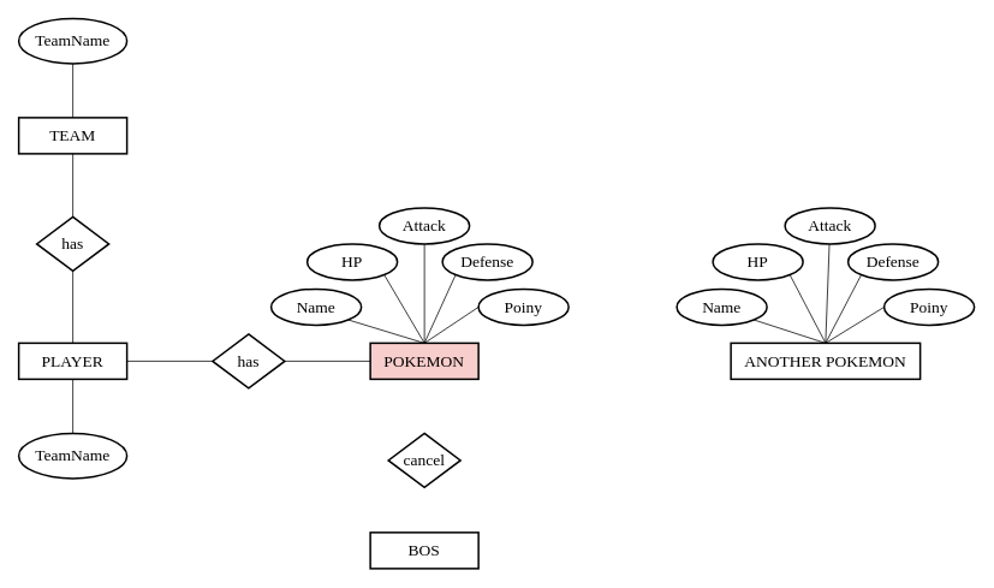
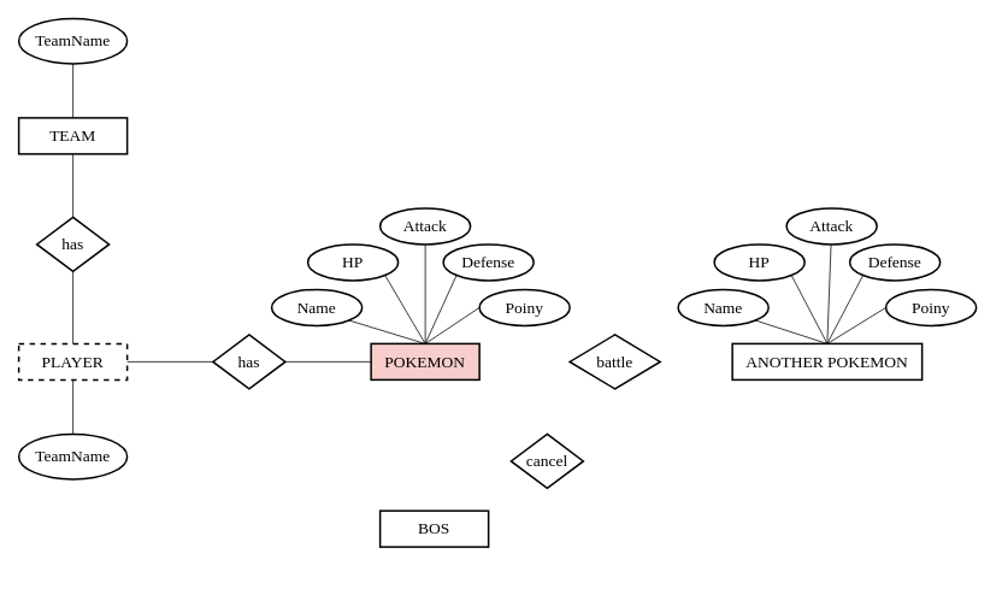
  <mxCell id="0" />
  <mxCell id="1" parent="0" />
  <mxCell id="2" value="&lt;font style=&quot;font-size: 18px&quot;&gt;TEAM&lt;/font&gt;" style="rounded=0;whiteSpace=wrap;html=1;strokeWidth=2;fontFamily=Tahoma;fontSize=18;" vertex="1" parent="1"><mxGeometry x="20" y="130" width="120" height="40" as="geometry" /></mxCell>
- <mxCell id="3" value="&lt;font style=&quot;font-size: 18px&quot;&gt;PLAYER&lt;/font&gt;" style="rounded=0;whiteSpace=wrap;html=1;strokeWidth=2;fontFamily=Tahoma;fontSize=18;" vertex="1" parent="1"><mxGeometry x="20" y="380" width="120" height="40" as="geometry" /></mxCell>
+ <mxCell id="3" value="&lt;font style=&quot;font-size: 18px&quot;&gt;PLAYER&lt;/font&gt;" style="rounded=0;whiteSpace=wrap;html=1;strokeWidth=2;fontFamily=Tahoma;fontSize=18;dashed=1;" vertex="1" parent="1"><mxGeometry x="20" y="380" width="120" height="40" as="geometry" /></mxCell>
  <mxCell id="4" value="has" style="rhombus;whiteSpace=wrap;html=1;fontFamily=Tahoma;fontSize=18;strokeWidth=2;" vertex="1" parent="1"><mxGeometry x="40" y="240" width="80" height="60" as="geometry" /></mxCell>
  <mxCell id="5" value="" style="endArrow=none;html=1;rounded=0;fontFamily=Tahoma;fontSize=18;entryX=0.5;entryY=1;entryDx=0;entryDy=0;exitX=0.5;exitY=0;exitDx=0;exitDy=0;" edge="1" parent="1" source="4" target="2"><mxGeometry width="50" height="50" relative="1" as="geometry"><mxPoint x="250" y="280" as="sourcePoint" /><mxPoint x="300" y="230" as="targetPoint" /></mxGeometry></mxCell>
  <mxCell id="6" value="" style="endArrow=none;html=1;rounded=0;fontFamily=Tahoma;fontSize=18;entryX=0.5;entryY=1;entryDx=0;entryDy=0;exitX=0.5;exitY=0;exitDx=0;exitDy=0;" edge="1" parent="1" source="3" target="4"><mxGeometry width="50" height="50" relative="1" as="geometry"><mxPoint x="80" y="370" as="sourcePoint" /><mxPoint x="90" y="180" as="targetPoint" /></mxGeometry></mxCell>
  <mxCell id="7" value="&lt;font style=&quot;font-size: 18px&quot;&gt;POKEMON&lt;/font&gt;" style="rounded=0;whiteSpace=wrap;html=1;strokeWidth=2;fontFamily=Tahoma;fontSize=18;fillColor=#f8cecc;" vertex="1" parent="1"><mxGeometry x="410" y="380" width="120" height="40" as="geometry" /></mxCell>
  <mxCell id="8" value="has" style="rhombus;whiteSpace=wrap;html=1;fontFamily=Tahoma;fontSize=18;strokeWidth=2;" vertex="1" parent="1"><mxGeometry x="235" y="370" width="80" height="60" as="geometry" /></mxCell>
  <mxCell id="9" value="TeamName" style="ellipse;whiteSpace=wrap;html=1;fontFamily=Tahoma;fontSize=18;strokeWidth=2;" vertex="1" parent="1"><mxGeometry x="20" y="20" width="120" height="50" as="geometry" /></mxCell>
  <mxCell id="10" value="TeamName" style="ellipse;whiteSpace=wrap;html=1;fontFamily=Tahoma;fontSize=18;strokeWidth=2;" vertex="1" parent="1"><mxGeometry x="20" y="480" width="120" height="50" as="geometry" /></mxCell>
  <mxCell id="11" value="" style="endArrow=none;html=1;rounded=0;fontFamily=Tahoma;fontSize=18;entryX=0.5;entryY=1;entryDx=0;entryDy=0;exitX=0.5;exitY=0;exitDx=0;exitDy=0;" edge="1" parent="1" source="2" target="9"><mxGeometry width="50" height="50" relative="1" as="geometry"><mxPoint x="250" y="310" as="sourcePoint" /><mxPoint x="300" y="260" as="targetPoint" /></mxGeometry></mxCell>
  <mxCell id="12" value="" style="endArrow=none;html=1;rounded=0;fontFamily=Tahoma;fontSize=18;entryX=0.5;entryY=1;entryDx=0;entryDy=0;exitX=0.5;exitY=0;exitDx=0;exitDy=0;" edge="1" parent="1" source="10" target="3"><mxGeometry width="50" height="50" relative="1" as="geometry"><mxPoint x="90" y="140" as="sourcePoint" /><mxPoint x="90" y="80" as="targetPoint" /></mxGeometry></mxCell>
  <mxCell id="13" value="" style="endArrow=none;html=1;rounded=0;fontFamily=Tahoma;fontSize=18;entryX=1;entryY=0.5;entryDx=0;entryDy=0;exitX=0;exitY=0.5;exitDx=0;exitDy=0;" edge="1" parent="1" source="8" target="3"><mxGeometry width="50" height="50" relative="1" as="geometry"><mxPoint x="90" y="490" as="sourcePoint" /><mxPoint x="90" y="430" as="targetPoint" /></mxGeometry></mxCell>
  <mxCell id="14" value="" style="endArrow=none;html=1;rounded=0;fontFamily=Tahoma;fontSize=18;entryX=1;entryY=0.5;entryDx=0;entryDy=0;exitX=0;exitY=0.5;exitDx=0;exitDy=0;" edge="1" parent="1" source="7" target="8"><mxGeometry width="50" height="50" relative="1" as="geometry"><mxPoint x="250" y="350" as="sourcePoint" /><mxPoint x="300" y="300" as="targetPoint" /></mxGeometry></mxCell>
  <mxCell id="15" value="Name" style="ellipse;whiteSpace=wrap;html=1;fontFamily=Tahoma;fontSize=18;strokeWidth=2;" vertex="1" parent="1"><mxGeometry x="300" y="320" width="100" height="40" as="geometry" /></mxCell>
  <mxCell id="16" value="HP" style="ellipse;whiteSpace=wrap;html=1;fontFamily=Tahoma;fontSize=18;strokeWidth=2;" vertex="1" parent="1"><mxGeometry x="340" y="270" width="100" height="40" as="geometry" /></mxCell>
  <mxCell id="17" value="Attack" style="ellipse;whiteSpace=wrap;html=1;fontFamily=Tahoma;fontSize=18;strokeWidth=2;" vertex="1" parent="1"><mxGeometry x="420" y="230" width="100" height="40" as="geometry" /></mxCell>
  <mxCell id="18" value="Defense" style="ellipse;whiteSpace=wrap;html=1;fontFamily=Tahoma;fontSize=18;strokeWidth=2;" vertex="1" parent="1"><mxGeometry x="490" y="270" width="100" height="40" as="geometry" /></mxCell>
  <mxCell id="19" value="Poiny" style="ellipse;whiteSpace=wrap;html=1;fontFamily=Tahoma;fontSize=18;strokeWidth=2;" vertex="1" parent="1"><mxGeometry x="530" y="320" width="100" height="40" as="geometry" /></mxCell>
  <mxCell id="20" value="" style="endArrow=none;html=1;rounded=0;fontFamily=Tahoma;fontSize=18;entryX=1;entryY=1;entryDx=0;entryDy=0;exitX=0.5;exitY=0;exitDx=0;exitDy=0;" edge="1" parent="1" source="7" target="15"><mxGeometry width="50" height="50" relative="1" as="geometry"><mxPoint x="250" y="350" as="sourcePoint" /><mxPoint x="300" y="300" as="targetPoint" /></mxGeometry></mxCell>
  <mxCell id="21" value="" style="endArrow=none;html=1;rounded=0;fontFamily=Tahoma;fontSize=18;entryX=1;entryY=1;entryDx=0;entryDy=0;exitX=0.5;exitY=0;exitDx=0;exitDy=0;" edge="1" parent="1" source="7" target="16"><mxGeometry width="50" height="50" relative="1" as="geometry"><mxPoint x="480" y="390" as="sourcePoint" /><mxPoint x="402.355" y="364.142" as="targetPoint" /></mxGeometry></mxCell>
  <mxCell id="22" value="" style="endArrow=none;html=1;rounded=0;fontFamily=Tahoma;fontSize=18;exitX=0.5;exitY=0;exitDx=0;exitDy=0;" edge="1" parent="1" source="7" target="17"><mxGeometry width="50" height="50" relative="1" as="geometry"><mxPoint x="480" y="390" as="sourcePoint" /><mxPoint x="442.355" y="314.142" as="targetPoint" /></mxGeometry></mxCell>
  <mxCell id="23" value="" style="endArrow=none;html=1;rounded=0;fontFamily=Tahoma;fontSize=18;exitX=0.5;exitY=0;exitDx=0;exitDy=0;entryX=0;entryY=1;entryDx=0;entryDy=0;" edge="1" parent="1" source="7" target="18"><mxGeometry width="50" height="50" relative="1" as="geometry"><mxPoint x="480" y="390" as="sourcePoint" /><mxPoint x="485.923" y="279.995" as="targetPoint" /></mxGeometry></mxCell>
  <mxCell id="24" value="" style="endArrow=none;html=1;rounded=0;fontFamily=Tahoma;fontSize=18;exitX=0.5;exitY=0;exitDx=0;exitDy=0;entryX=0;entryY=0.5;entryDx=0;entryDy=0;" edge="1" parent="1" source="7" target="19"><mxGeometry width="50" height="50" relative="1" as="geometry"><mxPoint x="480" y="390" as="sourcePoint" /><mxPoint x="521.645" y="314.142" as="targetPoint" /></mxGeometry></mxCell>
+ <mxCell id="25" value="battle" style="rhombus;whiteSpace=wrap;html=1;fontFamily=Tahoma;fontSize=18;strokeWidth=2;" vertex="1" parent="1"><mxGeometry x="630" y="370" width="100" height="60" as="geometry" /></mxCell>
  <mxCell id="26" value="&lt;font style=&quot;font-size: 18px&quot;&gt;ANOTHER POKEMON&lt;/font&gt;" style="rounded=0;whiteSpace=wrap;html=1;strokeWidth=2;fontFamily=Tahoma;fontSize=18;" vertex="1" parent="1"><mxGeometry x="810" y="380" width="210" height="40" as="geometry" /></mxCell>
  <mxCell id="27" value="Name" style="ellipse;whiteSpace=wrap;html=1;fontFamily=Tahoma;fontSize=18;strokeWidth=2;" vertex="1" parent="1"><mxGeometry x="750" y="320" width="100" height="40" as="geometry" /></mxCell>
  <mxCell id="28" value="HP" style="ellipse;whiteSpace=wrap;html=1;fontFamily=Tahoma;fontSize=18;strokeWidth=2;" vertex="1" parent="1"><mxGeometry x="790" y="270" width="100" height="40" as="geometry" /></mxCell>
  <mxCell id="29" value="Attack" style="ellipse;whiteSpace=wrap;html=1;fontFamily=Tahoma;fontSize=18;strokeWidth=2;" vertex="1" parent="1"><mxGeometry x="870" y="230" width="100" height="40" as="geometry" /></mxCell>
  <mxCell id="30" value="Defense" style="ellipse;whiteSpace=wrap;html=1;fontFamily=Tahoma;fontSize=18;strokeWidth=2;" vertex="1" parent="1"><mxGeometry x="940" y="270" width="100" height="40" as="geometry" /></mxCell>
  <mxCell id="31" value="Poiny" style="ellipse;whiteSpace=wrap;html=1;fontFamily=Tahoma;fontSize=18;strokeWidth=2;" vertex="1" parent="1"><mxGeometry x="980" y="320" width="100" height="40" as="geometry" /></mxCell>
  <mxCell id="32" value="" style="endArrow=none;html=1;rounded=0;fontFamily=Tahoma;fontSize=18;entryX=1;entryY=1;entryDx=0;entryDy=0;exitX=0.5;exitY=0;exitDx=0;exitDy=0;" edge="1" parent="1" source="26" target="27"><mxGeometry width="50" height="50" relative="1" as="geometry"><mxPoint x="683" y="350" as="sourcePoint" /><mxPoint x="733" y="300" as="targetPoint" /></mxGeometry></mxCell>
  <mxCell id="33" value="" style="endArrow=none;html=1;rounded=0;fontFamily=Tahoma;fontSize=18;entryX=1;entryY=1;entryDx=0;entryDy=0;exitX=0.5;exitY=0;exitDx=0;exitDy=0;" edge="1" parent="1" source="26" target="28"><mxGeometry width="50" height="50" relative="1" as="geometry"><mxPoint x="913" y="390" as="sourcePoint" /><mxPoint x="835.355" y="364.142" as="targetPoint" /></mxGeometry></mxCell>
  <mxCell id="34" value="" style="endArrow=none;html=1;rounded=0;fontFamily=Tahoma;fontSize=18;exitX=0.5;exitY=0;exitDx=0;exitDy=0;" edge="1" parent="1" source="26" target="29"><mxGeometry width="50" height="50" relative="1" as="geometry"><mxPoint x="913" y="390" as="sourcePoint" /><mxPoint x="875.355" y="314.142" as="targetPoint" /></mxGeometry></mxCell>
  <mxCell id="35" value="" style="endArrow=none;html=1;rounded=0;fontFamily=Tahoma;fontSize=18;exitX=0.5;exitY=0;exitDx=0;exitDy=0;entryX=0;entryY=1;entryDx=0;entryDy=0;" edge="1" parent="1" source="26" target="30"><mxGeometry width="50" height="50" relative="1" as="geometry"><mxPoint x="913" y="390" as="sourcePoint" /><mxPoint x="918.923" y="279.995" as="targetPoint" /></mxGeometry></mxCell>
  <mxCell id="36" value="" style="endArrow=none;html=1;rounded=0;fontFamily=Tahoma;fontSize=18;exitX=0.5;exitY=0;exitDx=0;exitDy=0;entryX=0;entryY=0.5;entryDx=0;entryDy=0;" edge="1" parent="1" source="26" target="31"><mxGeometry width="50" height="50" relative="1" as="geometry"><mxPoint x="913" y="390" as="sourcePoint" /><mxPoint x="954.645" y="314.142" as="targetPoint" /></mxGeometry></mxCell>
- <mxCell id="37" value="BOS" style="rounded=0;whiteSpace=wrap;html=1;strokeWidth=2;fontFamily=Tahoma;fontSize=18;" vertex="1" parent="1"><mxGeometry x="410" y="590" width="120" height="40" as="geometry" /></mxCell>
- <mxCell id="38" value="cancel" style="rhombus;whiteSpace=wrap;html=1;fontFamily=Tahoma;fontSize=18;strokeWidth=2;" vertex="1" parent="1"><mxGeometry x="430" y="480" width="80" height="60" as="geometry" /></mxCell>
+ <mxCell id="37" value="BOS" style="rounded=0;whiteSpace=wrap;html=1;strokeWidth=2;fontFamily=Tahoma;fontSize=18;" vertex="1" parent="1"><mxGeometry x="420" y="565" width="120" height="40" as="geometry" /></mxCell>
+ <mxCell id="38" value="cancel" style="rhombus;whiteSpace=wrap;html=1;fontFamily=Tahoma;fontSize=18;strokeWidth=2;" vertex="1" parent="1"><mxGeometry x="565" y="480" width="80" height="60" as="geometry" /></mxCell>
